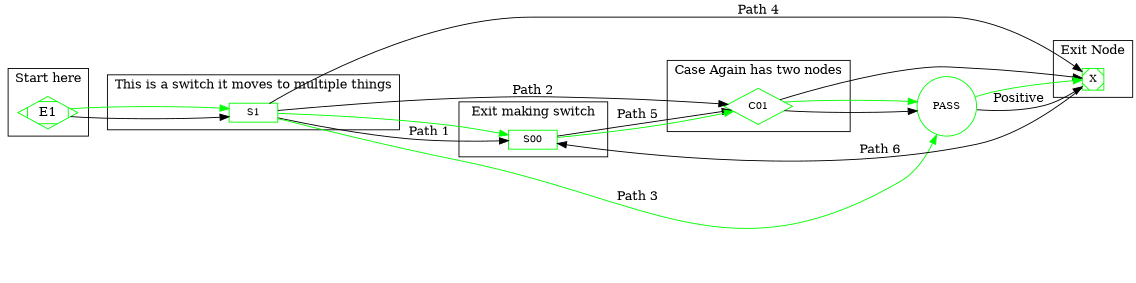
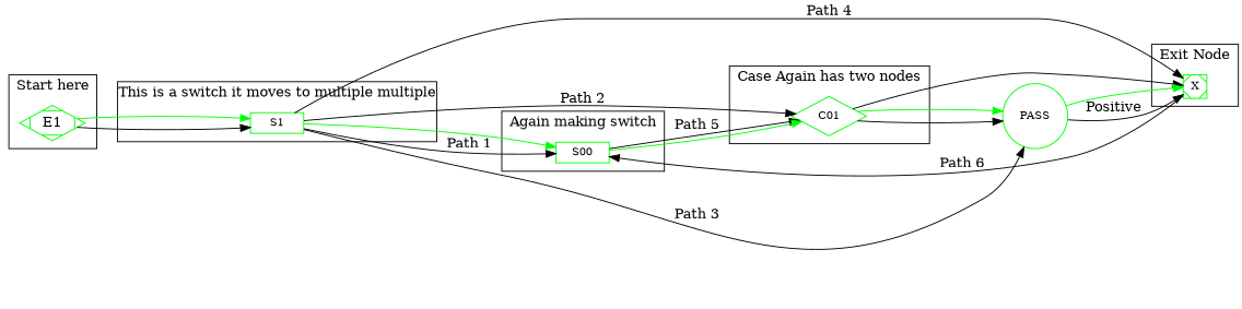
  digraph {
    rankdir=LR
    node [color=green shape=record fontsize=11]
    E1 [shape=Mdiamond fontsize=""]
    S1 [height=.08]
    S00 [height=.08]
    C01 [height=.08 shape=diamond]
    X [height=.08 shape=Msquare]
    PASS [height=.08 shape=circle]
    subgraph cluster_1 {
      label="Start here"
      E1
    }
    subgraph cluster_2 {
-     label="This is a switch it moves to multiple things"
+     label="This is a switch it moves to multiple multiple"
      S1
    }
    subgraph cluster_3 {
-     label="Exit making switch"
+     label="Again making switch"
      S00
    }
    subgraph cluster_4 {
      label="Case Again has two nodes"
      C01
    }
    subgraph cluster_5 {
      label="Exit Node"
      X
    }
    E1 -> S1
    E1 -> S1 [color=green]
    S1 -> S00 [label="Path 1"]
    S1 -> S00 [color=green]
    S1 -> C01 [label="Path 2"]
    S1 -> X [label="Path 4"]
-   S1 -> PASS [label="Path 3" color=green]
+   S1 -> PASS [label="Path 3"]
    S00 -> C01 [label="Path 5"]
    S00 -> C01 [color=green]
    C01 -> X
    C01 -> PASS
    C01 -> PASS [color=green]
    X -> S00 [label="Path 6"]
    PASS -> X [label=Positive]
    PASS -> X [color=green]
  }
